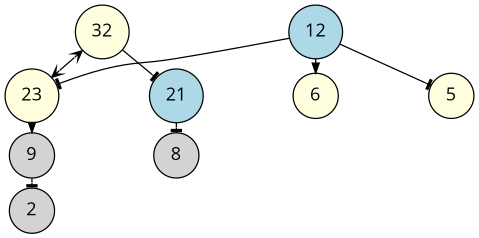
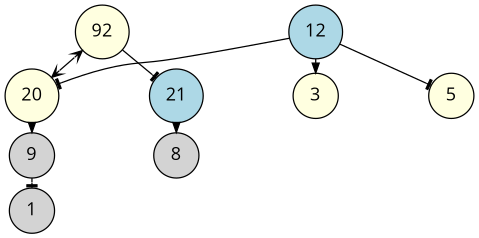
  digraph {
    fontname="Open Sans"
    nodesep=1
    ordering=out
    ranksep=0.1
    node [fillcolor=lightyellow fontname="Open Sans" shape=circle style=filled]
    edge [arrowhead=tee arrowsize=0.8 arrowtail=none fontname="Open Sans"]
-   32
-   20 [label=23]
+   32 [label=92]
+   20
    21 [fillcolor=lightblue]
    9 [fillcolor=lightgrey]
    8 [fillcolor=lightgrey]
    12 [fillcolor=lightblue]
-   3 [label=6]
+   3
    5
-   2 [fillcolor=lightgrey]
+   2 [fillcolor=lightgrey label=1]
    32 -> 20 [arrowhead=vee arrowtail=vee dir=both]
    32 -> 21
    20 -> 9 [arrowhead=normal]
-   21 -> 8
+   21 -> 8 [arrowhead=normal]
    9 -> 2 [side=left]
    12 -> 20
    12 -> 3 [arrowhead=normal]
    12 -> 5
  }
